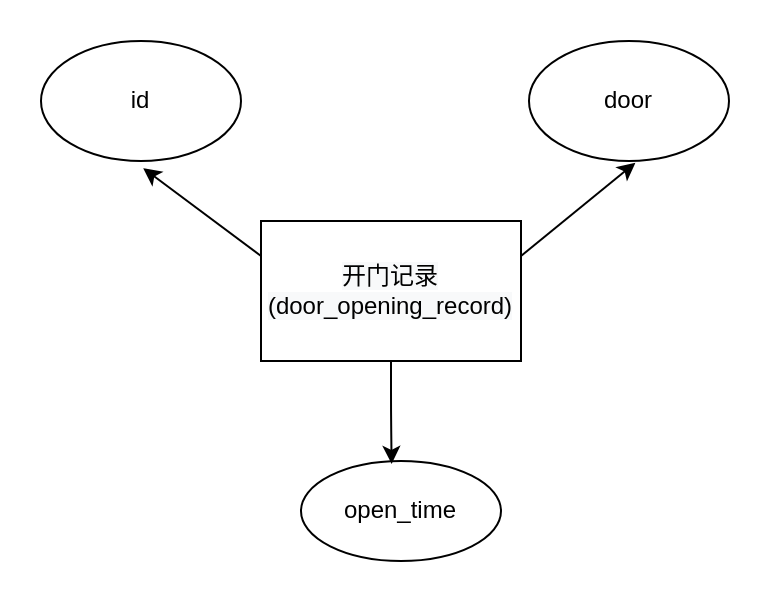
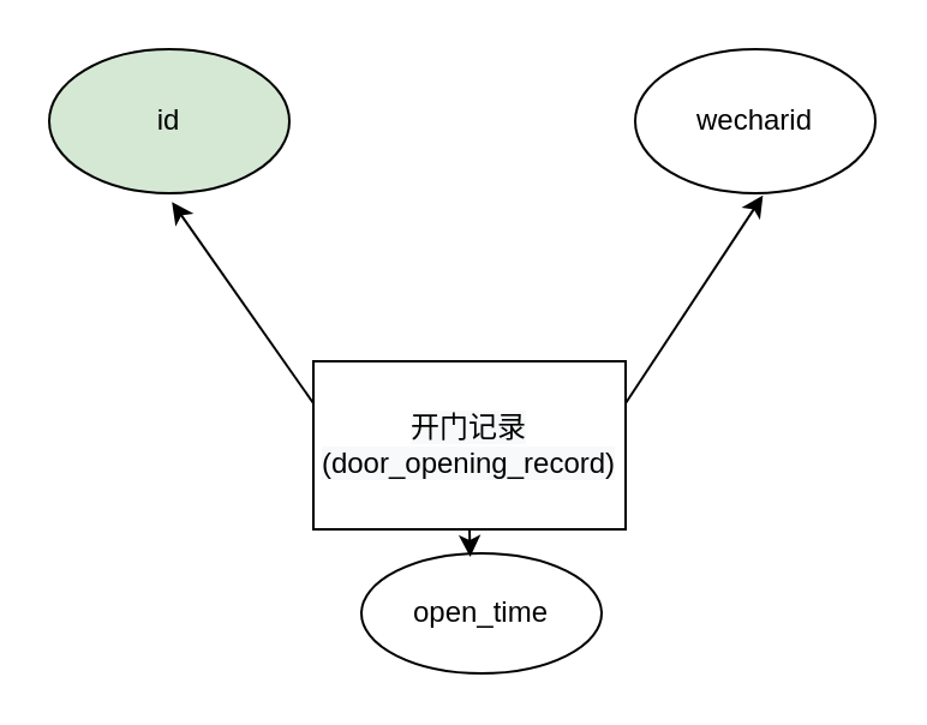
  <mxCell id="0" />
  <mxCell id="1" parent="0" />
  <mxCell id="2" value="open_time" style="ellipse;whiteSpace=wrap;html=1;" parent="1" vertex="1"><mxGeometry x="150" y="230" width="100" height="50" as="geometry" /></mxCell>
  <mxCell id="3" style="orthogonalLoop=1;jettySize=auto;html=1;exitX=1;exitY=0.25;exitDx=0;exitDy=0;entryX=0.572;entryY=1.015;entryDx=0;entryDy=0;entryPerimeter=0;sourcePerimeterSpacing=4;" parent="1" source="6" edge="1"><mxGeometry relative="1" as="geometry"><mxPoint x="317.2" y="80.9" as="targetPoint" /></mxGeometry></mxCell>
  <mxCell id="4" style="edgeStyle=orthogonalEdgeStyle;orthogonalLoop=1;jettySize=auto;html=1;exitX=0.5;exitY=1;exitDx=0;exitDy=0;entryX=0.453;entryY=0.029;entryDx=0;entryDy=0;entryPerimeter=0;sourcePerimeterSpacing=4;" parent="1" source="6" target="2" edge="1"><mxGeometry relative="1" as="geometry" /></mxCell>
  <mxCell id="5" style="orthogonalLoop=1;jettySize=auto;html=1;exitX=0;exitY=0.25;exitDx=0;exitDy=0;entryX=0.511;entryY=1.06;entryDx=0;entryDy=0;entryPerimeter=0;sourcePerimeterSpacing=4;" parent="1" source="6" edge="1"><mxGeometry relative="1" as="geometry"><mxPoint x="71.1" y="83.6" as="targetPoint" /></mxGeometry></mxCell>
- <mxCell id="6" value="&#10;&#10;&lt;span style=&quot;color: rgb(0, 0, 0); font-family: helvetica; font-size: 12px; font-style: normal; font-weight: 400; letter-spacing: normal; text-align: center; text-indent: 0px; text-transform: none; word-spacing: 0px; background-color: rgb(248, 249, 250); display: inline; float: none;&quot;&gt;开门记录(door_opening_record)&lt;/span&gt;&#10;&#10;" style="rounded=0;whiteSpace=wrap;html=1;" parent="1" vertex="1"><mxGeometry x="130" y="110" width="130" height="70" as="geometry" /></mxCell>
- <mxCell id="7" value="door" style="ellipse;whiteSpace=wrap;html=1;" parent="1" vertex="1"><mxGeometry x="264" y="20" width="100" height="60" as="geometry" /></mxCell>
- <mxCell id="8" value="id" style="ellipse;whiteSpace=wrap;html=1;" parent="1" vertex="1"><mxGeometry x="20" y="20" width="100" height="60" as="geometry" /></mxCell>
+ <mxCell id="6" value="&#10;&#10;&lt;span style=&quot;color: rgb(0, 0, 0); font-family: helvetica; font-size: 12px; font-style: normal; font-weight: 400; letter-spacing: normal; text-align: center; text-indent: 0px; text-transform: none; word-spacing: 0px; background-color: rgb(248, 249, 250); display: inline; float: none;&quot;&gt;开门记录(door_opening_record)&lt;/span&gt;&#10;&#10;" style="rounded=0;whiteSpace=wrap;html=1;" parent="1" vertex="1"><mxGeometry x="130" y="150" width="130" height="70" as="geometry" /></mxCell>
+ <mxCell id="7" value="wecharid" style="ellipse;whiteSpace=wrap;html=1;" parent="1" vertex="1"><mxGeometry x="264" y="20" width="100" height="60" as="geometry" /></mxCell>
+ <mxCell id="8" value="id" style="ellipse;whiteSpace=wrap;html=1;fillColor=#d5e8d4;" parent="1" vertex="1"><mxGeometry x="20" y="20" width="100" height="60" as="geometry" /></mxCell>
